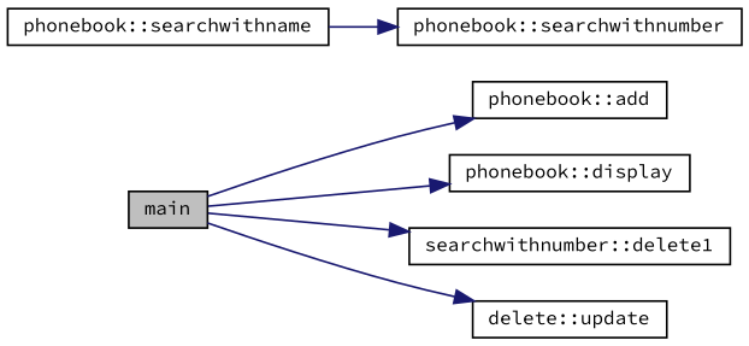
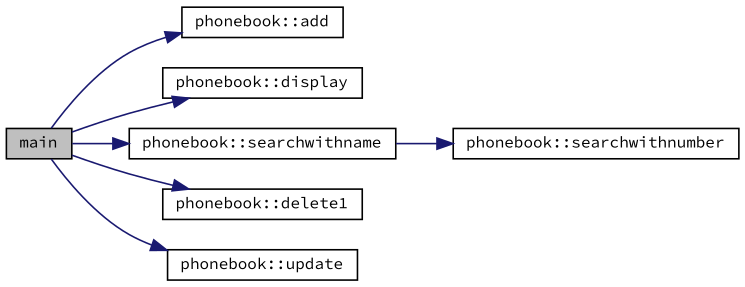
  digraph {
    fontname="Source Code Pro"
    rankdir=LR
    node [color=black fillcolor=white fontname="Source Code Pro" fontsize=10 shape=record style=filled]
    edge [color=midnightblue fontname="Source Code Pro" fontsize=10 labelfontname=Helvetica labelfontsize=10 style=solid]
    n1 [fillcolor=grey75 fontcolor=black height=0.2 label=main width=0.4]
    n2 [height=0.2 label="phonebook::add" width=0.4]
    n3 [height=0.2 label="phonebook::display" width=0.4]
    n4 [height=0.2 label="phonebook::searchwithname" width=0.4]
-   n5 [height=0.2 label="searchwithnumber::delete1" width=0.4]
-   n6 [height=0.2 label="delete::update" width=0.4]
+   n5 [height=0.2 label="phonebook::delete1" width=0.4]
+   n6 [height=0.2 label="phonebook::update" width=0.4]
    n7 [height=0.2 label="phonebook::searchwithnumber" width=0.4]
    n1 -> n2
    n1 -> n3
+   n1 -> n4
    n1 -> n5
    n1 -> n6
    n4 -> n7
  }
